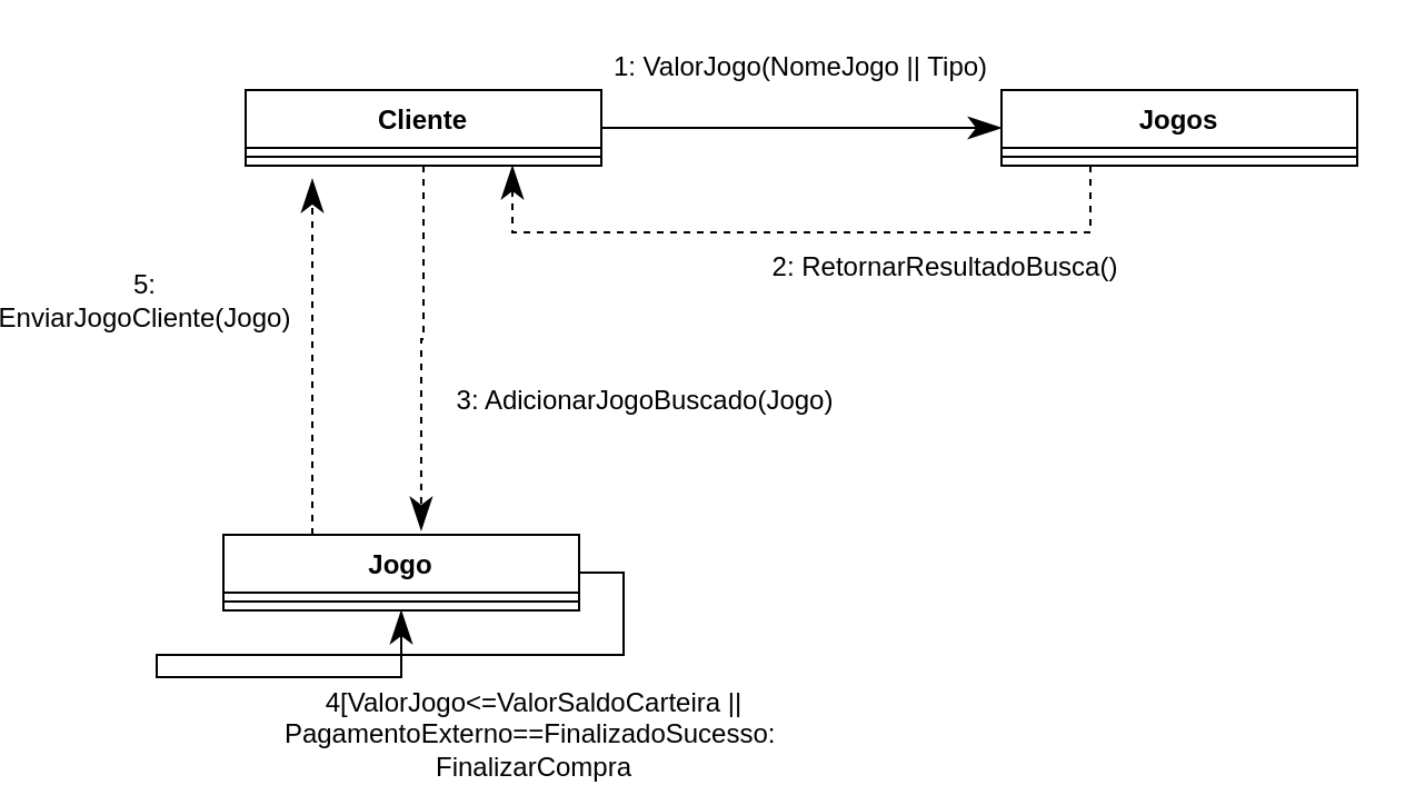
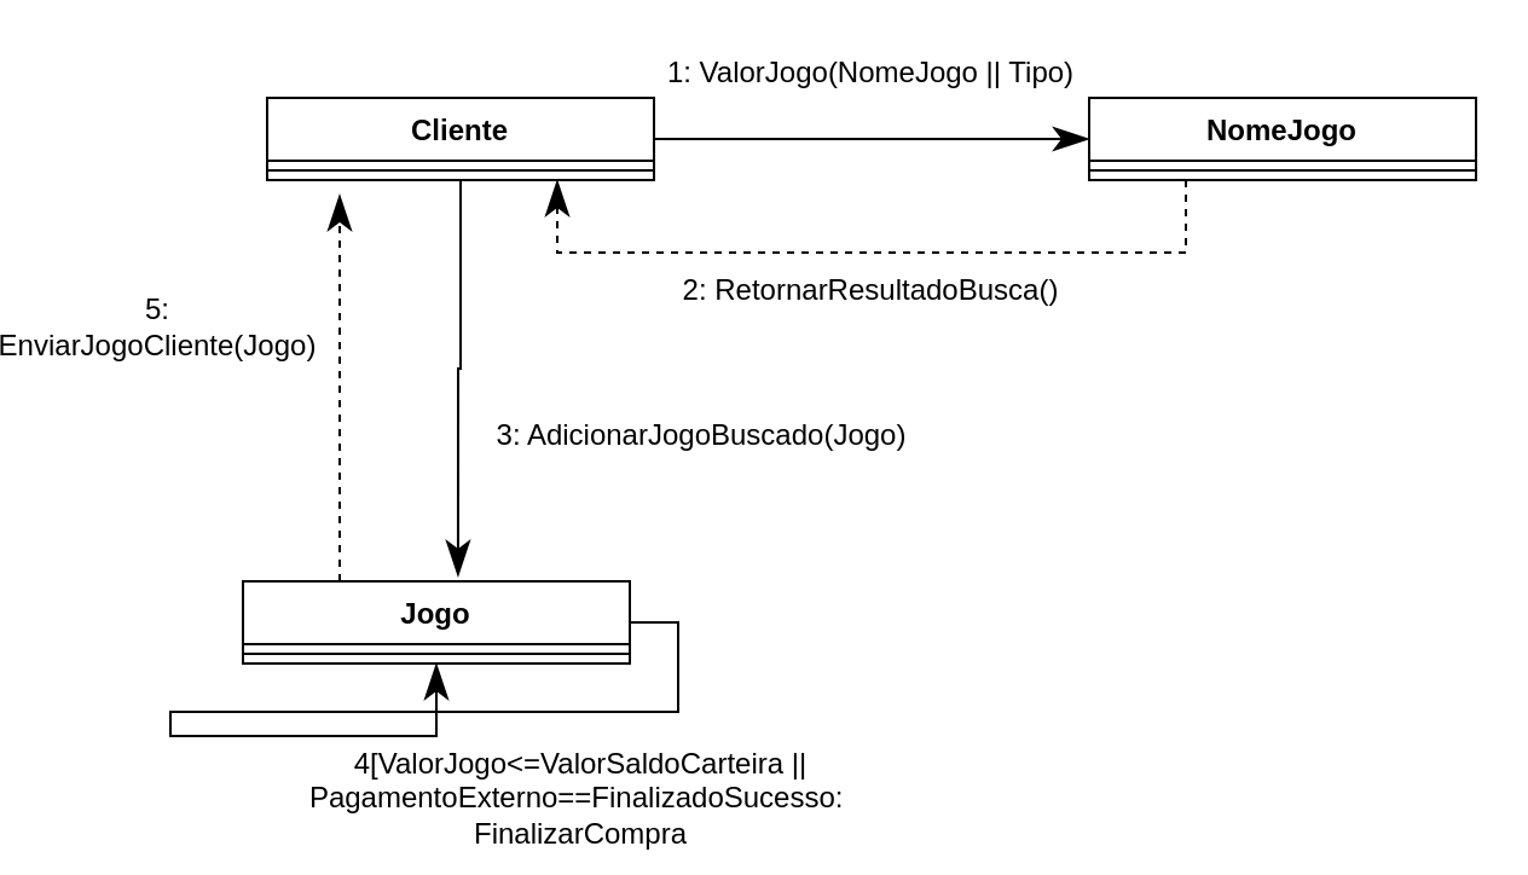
  <mxCell id="0" />
  <mxCell id="1" parent="0" />
  <mxCell id="2" style="edgeStyle=orthogonalEdgeStyle;rounded=0;jumpSize=7;orthogonalLoop=1;jettySize=auto;html=1;exitX=0.25;exitY=1;exitDx=0;exitDy=0;entryX=0.75;entryY=1;entryDx=0;entryDy=0;startArrow=none;startFill=0;startSize=13;endArrow=classicThin;endFill=1;endSize=12;dashed=1;" edge="1" parent="1" source="3" target="7"><mxGeometry relative="1" as="geometry" /></mxCell>
- <mxCell id="3" value="Jogos" style="swimlane;fontStyle=1;align=center;verticalAlign=top;childLayout=stackLayout;horizontal=1;startSize=26;horizontalStack=0;resizeParent=1;resizeParentMax=0;resizeLast=0;collapsible=1;marginBottom=0;" vertex="1" parent="1"><mxGeometry x="425" y="40" width="160" height="34" as="geometry" /></mxCell>
+ <mxCell id="3" value="NomeJogo" style="swimlane;fontStyle=1;align=center;verticalAlign=top;childLayout=stackLayout;horizontal=1;startSize=26;horizontalStack=0;resizeParent=1;resizeParentMax=0;resizeLast=0;collapsible=1;marginBottom=0;" vertex="1" parent="1"><mxGeometry x="425" y="40" width="160" height="34" as="geometry" /></mxCell>
  <mxCell id="4" value="" style="line;strokeWidth=1;fillColor=none;align=left;verticalAlign=middle;spacingTop=-1;spacingLeft=3;spacingRight=3;rotatable=0;labelPosition=right;points=[];portConstraint=eastwest;" vertex="1" parent="3"><mxGeometry y="26" width="160" height="8" as="geometry" /></mxCell>
  <mxCell id="5" style="edgeStyle=orthogonalEdgeStyle;rounded=0;jumpSize=7;orthogonalLoop=1;jettySize=auto;html=1;exitX=1;exitY=0.5;exitDx=0;exitDy=0;entryX=0;entryY=0.5;entryDx=0;entryDy=0;startArrow=none;startFill=0;startSize=13;endArrow=classicThin;endFill=1;endSize=12;" edge="1" parent="1" source="7" target="3"><mxGeometry relative="1" as="geometry" /></mxCell>
- <mxCell id="6" style="edgeStyle=orthogonalEdgeStyle;rounded=0;jumpSize=7;orthogonalLoop=1;jettySize=auto;html=1;exitX=0.5;exitY=1;exitDx=0;exitDy=0;entryX=0.556;entryY=-0.059;entryDx=0;entryDy=0;entryPerimeter=0;startArrow=none;startFill=0;startSize=13;endArrow=classicThin;endFill=1;endSize=12;dashed=1;" edge="1" parent="1" source="7" target="12"><mxGeometry relative="1" as="geometry" /></mxCell>
+ <mxCell id="6" style="edgeStyle=orthogonalEdgeStyle;rounded=0;jumpSize=7;orthogonalLoop=1;jettySize=auto;html=1;exitX=0.5;exitY=1;exitDx=0;exitDy=0;entryX=0.556;entryY=-0.059;entryDx=0;entryDy=0;entryPerimeter=0;startArrow=none;startFill=0;startSize=13;endArrow=classicThin;endFill=1;endSize=12;" edge="1" parent="1" source="7" target="12"><mxGeometry relative="1" as="geometry" /></mxCell>
  <mxCell id="7" value="Cliente" style="swimlane;fontStyle=1;align=center;verticalAlign=top;childLayout=stackLayout;horizontal=1;startSize=26;horizontalStack=0;resizeParent=1;resizeParentMax=0;resizeLast=0;collapsible=1;marginBottom=0;" vertex="1" parent="1"><mxGeometry x="85" y="40" width="160" height="34" as="geometry" /></mxCell>
  <mxCell id="8" value="" style="line;strokeWidth=1;fillColor=none;align=left;verticalAlign=middle;spacingTop=-1;spacingLeft=3;spacingRight=3;rotatable=0;labelPosition=right;points=[];portConstraint=eastwest;" vertex="1" parent="7"><mxGeometry y="26" width="160" height="8" as="geometry" /></mxCell>
  <mxCell id="9" value="1: ValorJogo(NomeJogo || Tipo)" style="text;html=1;strokeColor=none;fillColor=none;align=center;verticalAlign=middle;whiteSpace=wrap;rounded=0;" vertex="1" parent="1"><mxGeometry x="215" y="20" width="240" height="20" as="geometry" /></mxCell>
- <mxCell id="10" value="2: RetornarResultadoBusca()" style="text;html=1;strokeColor=none;fillColor=none;align=center;verticalAlign=middle;whiteSpace=wrap;rounded=0;" vertex="1" parent="1"><mxGeometry x="250" y="110" width="300" height="20" as="geometry" /></mxCell>
+ <mxCell id="10" value="2: RetornarResultadoBusca()" style="text;html=1;strokeColor=none;fillColor=none;align=center;verticalAlign=middle;whiteSpace=wrap;rounded=0;" vertex="1" parent="1"><mxGeometry x="185" y="110" width="300" height="20" as="geometry" /></mxCell>
  <mxCell id="11" style="edgeStyle=orthogonalEdgeStyle;rounded=0;jumpSize=7;orthogonalLoop=1;jettySize=auto;html=1;exitX=0.25;exitY=0;exitDx=0;exitDy=0;startArrow=none;startFill=0;startSize=13;endArrow=classicThin;endFill=1;endSize=12;dashed=1;" edge="1" parent="1" source="12"><mxGeometry relative="1" as="geometry"><mxPoint x="115" y="80" as="targetPoint" /></mxGeometry></mxCell>
  <mxCell id="12" value="Jogo" style="swimlane;fontStyle=1;align=center;verticalAlign=top;childLayout=stackLayout;horizontal=1;startSize=26;horizontalStack=0;resizeParent=1;resizeParentMax=0;resizeLast=0;collapsible=1;marginBottom=0;" vertex="1" parent="1"><mxGeometry x="75" y="240" width="160" height="34" as="geometry" /></mxCell>
  <mxCell id="13" value="" style="line;strokeWidth=1;fillColor=none;align=left;verticalAlign=middle;spacingTop=-1;spacingLeft=3;spacingRight=3;rotatable=0;labelPosition=right;points=[];portConstraint=eastwest;" vertex="1" parent="12"><mxGeometry y="26" width="160" height="8" as="geometry" /></mxCell>
  <mxCell id="14" value="3: AdicionarJogoBuscado(Jogo)" style="text;html=1;strokeColor=none;fillColor=none;align=center;verticalAlign=middle;whiteSpace=wrap;rounded=0;" vertex="1" parent="1"><mxGeometry x="160" y="170" width="210" height="20" as="geometry" /></mxCell>
  <mxCell id="15" value="4[ValorJogo&amp;lt;=ValorSaldoCarteira || PagamentoExterno==FinalizadoSucesso:&amp;nbsp; FinalizarCompra" style="text;html=1;strokeColor=none;fillColor=none;align=center;verticalAlign=middle;whiteSpace=wrap;rounded=0;" vertex="1" parent="1"><mxGeometry x="135" y="320" width="160" height="20" as="geometry" /></mxCell>
  <mxCell id="16" style="edgeStyle=orthogonalEdgeStyle;rounded=0;jumpSize=7;orthogonalLoop=1;jettySize=auto;html=1;exitX=1;exitY=0.5;exitDx=0;exitDy=0;entryX=0.5;entryY=1;entryDx=0;entryDy=0;startArrow=none;startFill=0;startSize=13;endArrow=classicThin;endFill=1;endSize=12;" edge="1" parent="1" source="12" target="12"><mxGeometry relative="1" as="geometry" /></mxCell>
  <mxCell id="17" value="5: EnviarJogoCliente(Jogo)" style="text;html=1;strokeColor=none;fillColor=none;align=center;verticalAlign=middle;whiteSpace=wrap;rounded=0;" vertex="1" parent="1"><mxGeometry x="20" y="125" width="40" height="20" as="geometry" /></mxCell>
